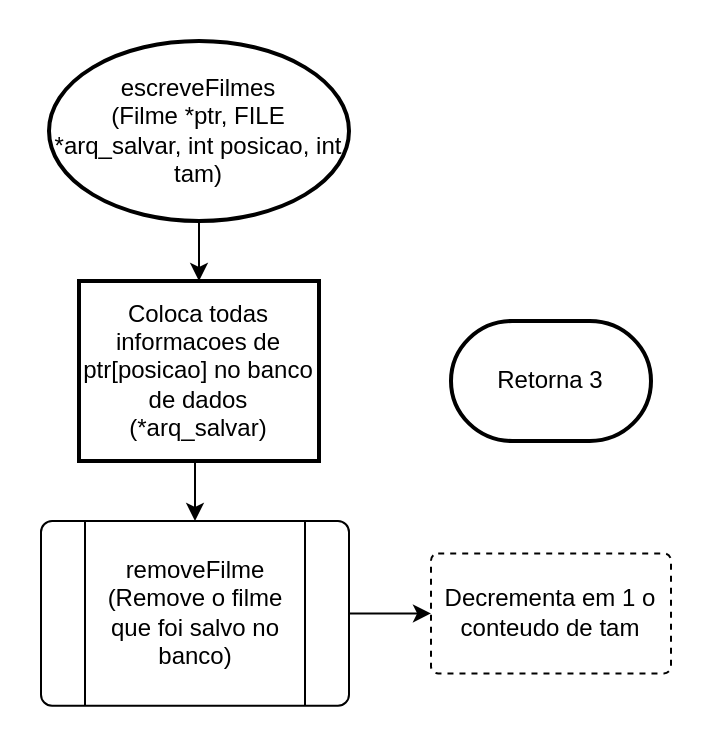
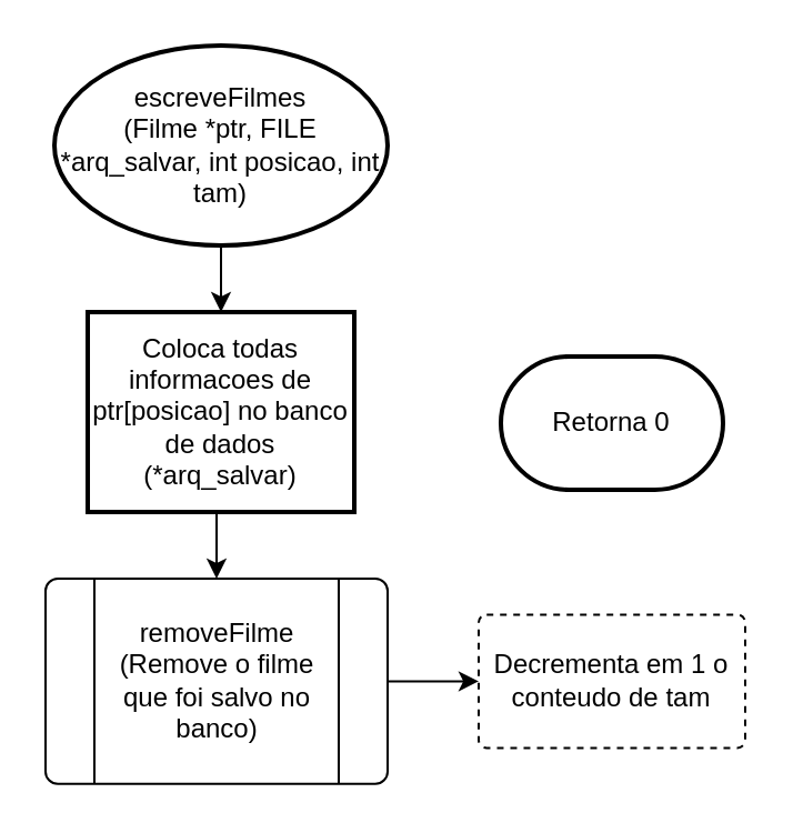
  <mxCell id="0" />
  <mxCell id="1" parent="0" />
  <mxCell id="2" value="" style="edgeStyle=orthogonalEdgeStyle;rounded=0;orthogonalLoop=1;jettySize=auto;html=1;" edge="1" parent="1" source="3" target="5"><mxGeometry relative="1" as="geometry" /></mxCell>
  <mxCell id="3" value="escreveFilmes&lt;br&gt;(Filme *ptr, FILE *arq_salvar, int posicao, int tam)" style="strokeWidth=2;html=1;shape=mxgraph.flowchart.start_1;whiteSpace=wrap;" parent="1" vertex="1"><mxGeometry x="24" y="20" width="150" height="90" as="geometry" /></mxCell>
  <mxCell id="4" style="edgeStyle=orthogonalEdgeStyle;rounded=0;orthogonalLoop=1;jettySize=auto;html=1;exitX=0.5;exitY=1;exitDx=0;exitDy=0;entryX=0.5;entryY=0;entryDx=0;entryDy=0;" edge="1" parent="1" source="5" target="7"><mxGeometry relative="1" as="geometry" /></mxCell>
  <mxCell id="5" value="Coloca todas informacoes de ptr[posicao] no banco de dados (*arq_salvar)" style="whiteSpace=wrap;html=1;strokeWidth=2;" vertex="1" parent="1"><mxGeometry x="39" y="140" width="120" height="90" as="geometry" /></mxCell>
  <mxCell id="6" value="" style="edgeStyle=orthogonalEdgeStyle;rounded=0;orthogonalLoop=1;jettySize=auto;html=1;" edge="1" parent="1" source="7" target="8"><mxGeometry relative="1" as="geometry" /></mxCell>
  <mxCell id="7" value="removeFilme&lt;br&gt;(Remove o filme que foi salvo no banco)" style="verticalLabelPosition=middle;verticalAlign=middle;html=1;shape=process;whiteSpace=wrap;rounded=1;size=0.14;arcSize=6;labelPosition=center;align=center;" vertex="1" parent="1"><mxGeometry x="20" y="260" width="154" height="92.4" as="geometry" /></mxCell>
  <mxCell id="8" value="Decrementa em 1 o conteudo de tam" style="whiteSpace=wrap;html=1;rounded=1;arcSize=6;dashed=1;" vertex="1" parent="1"><mxGeometry x="215" y="276.2" width="120" height="60" as="geometry" /></mxCell>
- <mxCell id="9" value="Retorna 3" style="strokeWidth=2;html=1;shape=mxgraph.flowchart.terminator;whiteSpace=wrap;" vertex="1" parent="1"><mxGeometry x="225" y="160" width="100" height="60" as="geometry" /></mxCell>
+ <mxCell id="9" value="Retorna 0" style="strokeWidth=2;html=1;shape=mxgraph.flowchart.terminator;whiteSpace=wrap;" vertex="1" parent="1"><mxGeometry x="225" y="160" width="100" height="60" as="geometry" /></mxCell>
